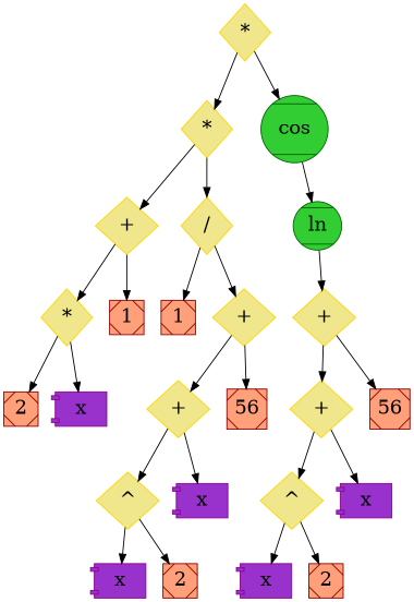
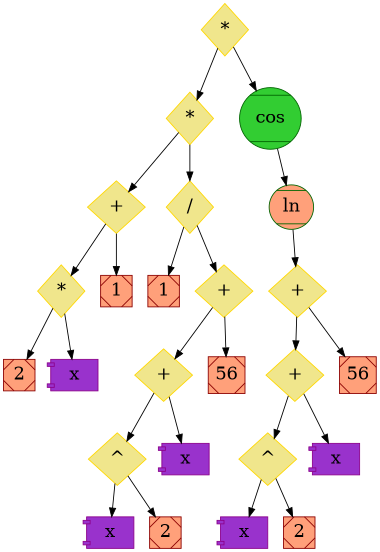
  digraph {
    node [color="#FFD700" fillcolor="#F0E68C" fontsize=20 shape=diamond style=filled]
    edge [color="#000000" fontsize=20]
    n1 [label="*"]
    n2 [label="*"]
    n3 [color="#006400" fillcolor="#32CD32" label=cos shape=Mcircle]
    n4 [label="+"]
    n5 [label="/"]
    n6 [label="*"]
    n7 [color="#8B0000" fillcolor="#FFA07A" label=1 shape=Msquare]
    n8 [color="#8B0000" fillcolor="#FFA07A" label=2 shape=Msquare]
    n9 [color="#8B008B" fillcolor="#9932CC" label=x shape=component]
    n10 [color="#8B0000" fillcolor="#FFA07A" label=1 shape=Msquare]
    n11 [label="+"]
    n12 [label="+"]
    n13 [color="#8B0000" fillcolor="#FFA07A" label=56 shape=Msquare]
    n14 [label="^"]
    n15 [color="#8B008B" fillcolor="#9932CC" label=x shape=component]
    n16 [color="#8B008B" fillcolor="#9932CC" label=x shape=component]
    n17 [color="#8B0000" fillcolor="#FFA07A" label=2 shape=Msquare]
-   n18 [color="#006400" fillcolor="#32CD32" label=ln shape=Mcircle]
+   n18 [color="#006400" fillcolor="#FFA07A" label=ln shape=Mcircle]
    n19 [label="+"]
    n20 [label="+"]
    n21 [color="#8B0000" fillcolor="#FFA07A" label=56 shape=Msquare]
    n22 [label="^"]
    n23 [color="#8B008B" fillcolor="#9932CC" label=x shape=component]
    n24 [color="#8B008B" fillcolor="#9932CC" label=x shape=component]
    n25 [color="#8B0000" fillcolor="#FFA07A" label=2 shape=Msquare]
    n1 -> n2
    n1 -> n3
    n2 -> n4
    n2 -> n5
    n3 -> n18
    n4 -> n6
    n4 -> n7
    n5 -> n10
    n5 -> n11
    n6 -> n8
    n6 -> n9
    n11 -> n12
    n11 -> n13
    n12 -> n14
    n12 -> n15
    n14 -> n16
    n14 -> n17
    n18 -> n19
    n19 -> n20
    n19 -> n21
    n20 -> n22
    n20 -> n23
    n22 -> n24
    n22 -> n25
  }
